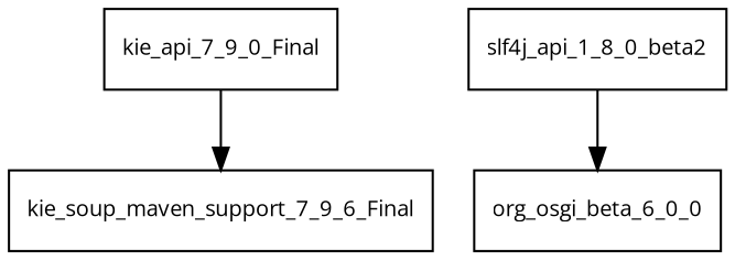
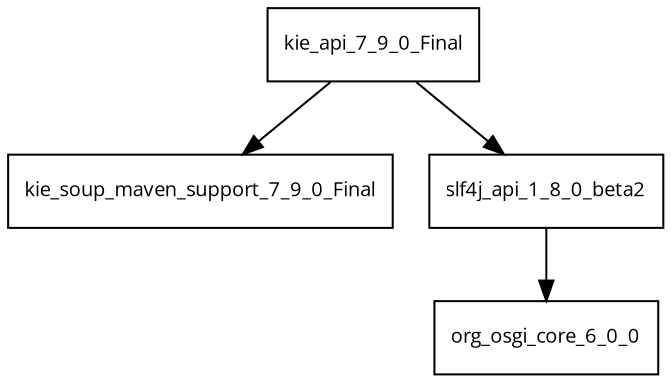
  digraph {
    fontname="Open Sans"
    node [fontname="Open Sans" fontsize=10.0 shape=box]
    edge [fontname="Open Sans"]
    kie_api_7_9_0_Final
-   kie_soup_maven_support_7_9_0_Final [label=kie_soup_maven_support_7_9_6_Final]
+   kie_soup_maven_support_7_9_0_Final
    slf4j_api_1_8_0_beta2
-   org_osgi_core_6_0_0 [label=org_osgi_beta_6_0_0]
+   org_osgi_core_6_0_0
    kie_api_7_9_0_Final -> kie_soup_maven_support_7_9_0_Final
+   kie_api_7_9_0_Final -> slf4j_api_1_8_0_beta2
    slf4j_api_1_8_0_beta2 -> org_osgi_core_6_0_0
  }
